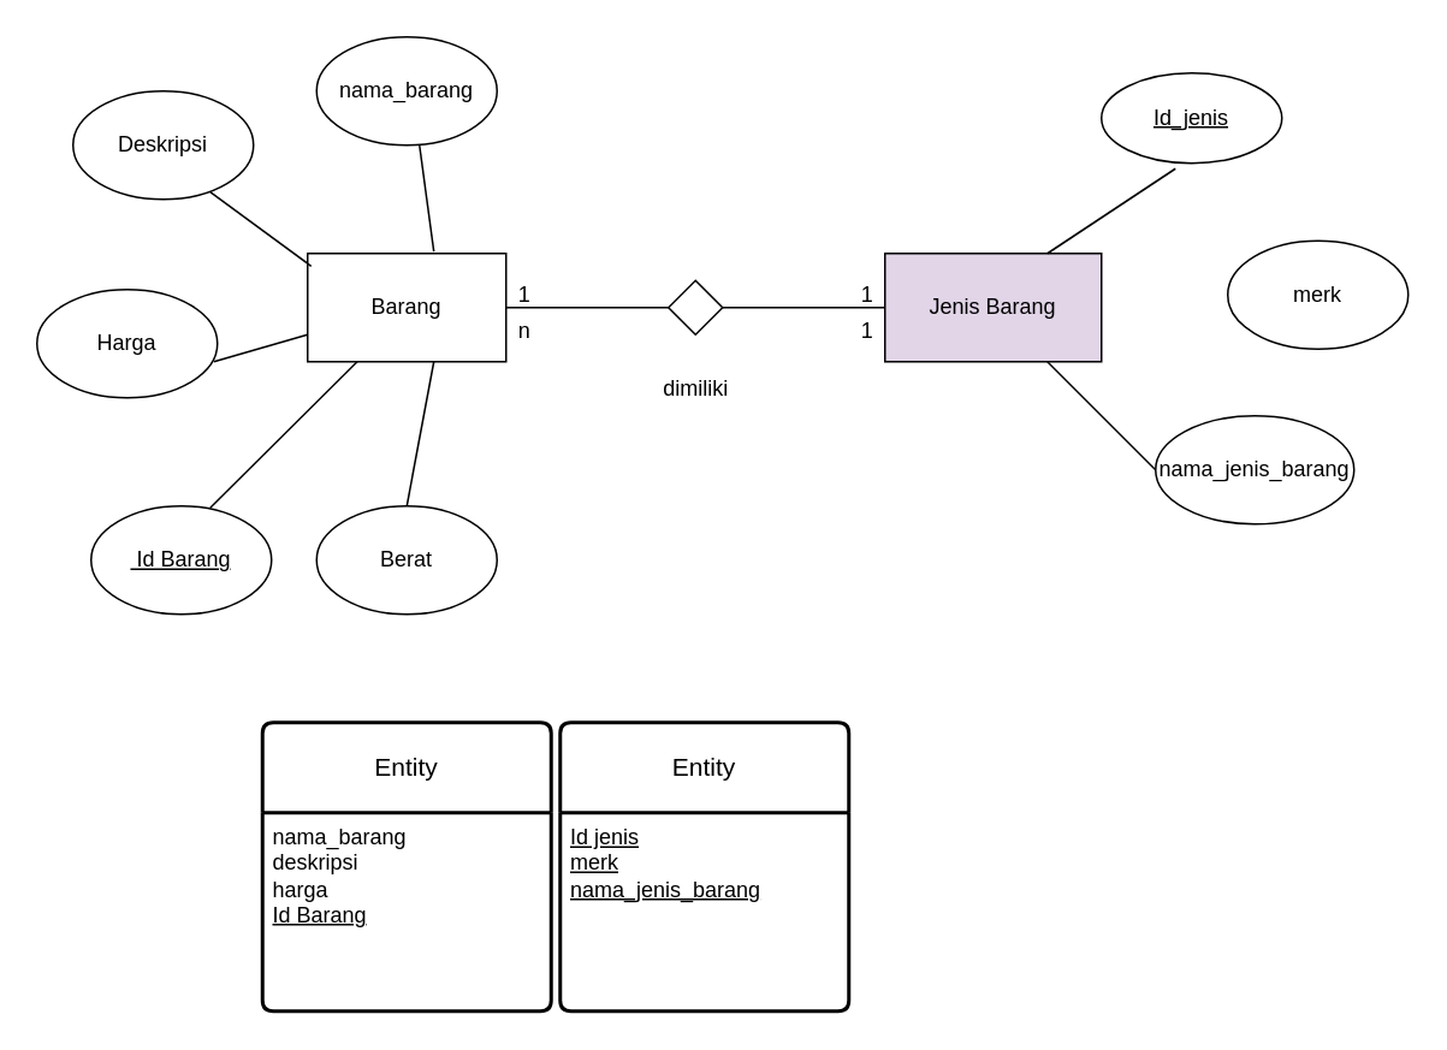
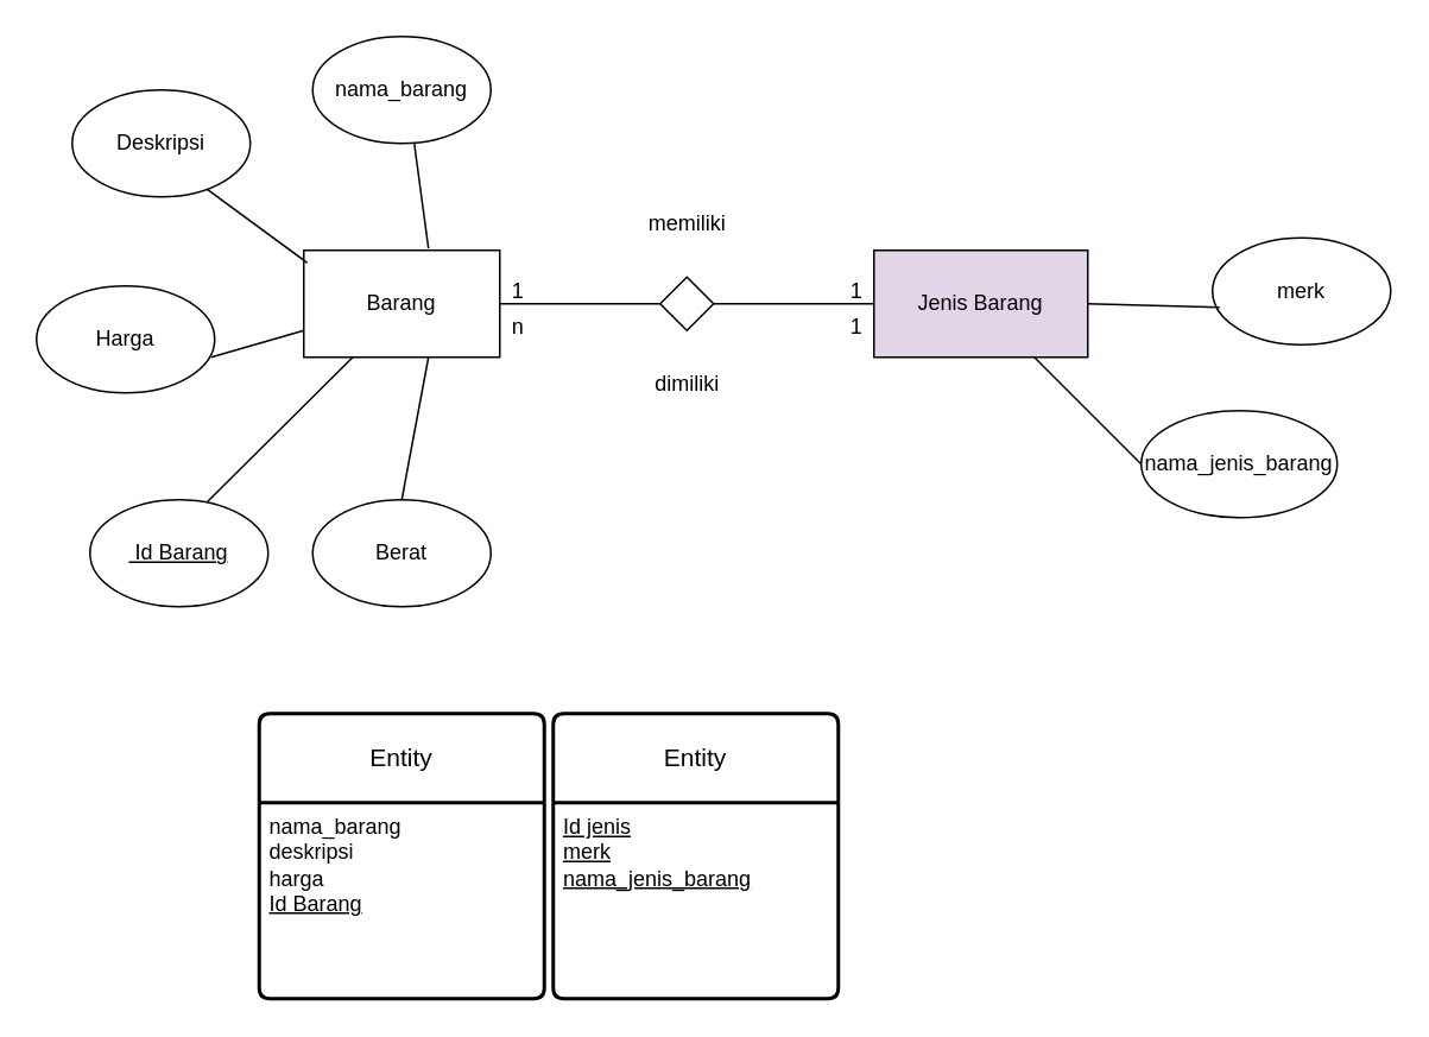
  <mxCell id="0" />
  <mxCell id="1" parent="0" />
  <mxCell id="2" value="Barang" style="whiteSpace=wrap;html=1;align=center;" parent="1" vertex="1"><mxGeometry x="170" y="140" width="110" height="60" as="geometry" /></mxCell>
  <mxCell id="3" value="Jenis Barang" style="whiteSpace=wrap;html=1;align=center;fillColor=#e1d5e7;" parent="1" vertex="1"><mxGeometry x="490" y="140" width="120" height="60" as="geometry" /></mxCell>
  <mxCell id="4" value="nama_barang" style="ellipse;whiteSpace=wrap;html=1;" parent="1" vertex="1"><mxGeometry x="175" y="20" width="100" height="60" as="geometry" /></mxCell>
  <mxCell id="5" value="Deskripsi" style="ellipse;whiteSpace=wrap;html=1;" parent="1" vertex="1"><mxGeometry x="40" y="50" width="100" height="60" as="geometry" /></mxCell>
  <mxCell id="6" value="Harga" style="ellipse;whiteSpace=wrap;html=1;" parent="1" vertex="1"><mxGeometry x="20" y="160" width="100" height="60" as="geometry" /></mxCell>
  <mxCell id="7" value="Berat" style="ellipse;whiteSpace=wrap;html=1;" parent="1" vertex="1"><mxGeometry x="175" y="280" width="100" height="60" as="geometry" /></mxCell>
  <mxCell id="8" value="" style="endArrow=none;html=1;rounded=0;exitX=1;exitY=0.5;exitDx=0;exitDy=0;" parent="1" source="2" edge="1"><mxGeometry width="50" height="50" relative="1" as="geometry"><mxPoint x="410" y="210" as="sourcePoint" /><mxPoint x="370" y="170" as="targetPoint" /></mxGeometry></mxCell>
  <mxCell id="9" value="" style="rhombus;whiteSpace=wrap;html=1;" parent="1" vertex="1"><mxGeometry x="370" y="155" width="30" height="30" as="geometry" /></mxCell>
  <mxCell id="10" value="" style="endArrow=none;html=1;rounded=0;entryX=0;entryY=0.5;entryDx=0;entryDy=0;" parent="1" target="3" edge="1"><mxGeometry width="50" height="50" relative="1" as="geometry"><mxPoint x="400" y="170" as="sourcePoint" /><mxPoint x="450" y="120" as="targetPoint" /></mxGeometry></mxCell>
  <mxCell id="11" value="" style="endArrow=none;html=1;rounded=0;exitX=0.57;exitY=1;exitDx=0;exitDy=0;exitPerimeter=0;entryX=0.636;entryY=-0.017;entryDx=0;entryDy=0;entryPerimeter=0;" parent="1" source="4" target="2" edge="1"><mxGeometry width="50" height="50" relative="1" as="geometry"><mxPoint x="290" y="130" as="sourcePoint" /><mxPoint x="340" y="80" as="targetPoint" /></mxGeometry></mxCell>
  <mxCell id="12" value="" style="endArrow=none;html=1;rounded=0;exitX=0.76;exitY=0.933;exitDx=0;exitDy=0;exitPerimeter=0;entryX=0.018;entryY=0.117;entryDx=0;entryDy=0;entryPerimeter=0;" parent="1" source="5" target="2" edge="1"><mxGeometry width="50" height="50" relative="1" as="geometry"><mxPoint x="410" y="210" as="sourcePoint" /><mxPoint x="460" y="160" as="targetPoint" /></mxGeometry></mxCell>
  <mxCell id="13" value="" style="endArrow=none;html=1;rounded=0;entryX=0.98;entryY=0.667;entryDx=0;entryDy=0;entryPerimeter=0;exitX=0;exitY=0.75;exitDx=0;exitDy=0;" parent="1" source="2" target="6" edge="1"><mxGeometry width="50" height="50" relative="1" as="geometry"><mxPoint x="80" y="260" as="sourcePoint" /><mxPoint x="130" y="210" as="targetPoint" /></mxGeometry></mxCell>
  <mxCell id="14" value="" style="endArrow=none;html=1;rounded=0;exitX=0.66;exitY=0.017;exitDx=0;exitDy=0;exitPerimeter=0;entryX=0.25;entryY=1;entryDx=0;entryDy=0;" parent="1" source="18" target="2" edge="1"><mxGeometry width="50" height="50" relative="1" as="geometry"><mxPoint x="126" y="273" as="sourcePoint" /><mxPoint x="460" y="160" as="targetPoint" /></mxGeometry></mxCell>
  <mxCell id="15" value="" style="endArrow=none;html=1;rounded=0;exitX=0.5;exitY=0;exitDx=0;exitDy=0;entryX=0.636;entryY=1;entryDx=0;entryDy=0;entryPerimeter=0;" parent="1" source="7" target="2" edge="1"><mxGeometry width="50" height="50" relative="1" as="geometry"><mxPoint x="320" y="270" as="sourcePoint" /><mxPoint x="370" y="220" as="targetPoint" /></mxGeometry></mxCell>
+ <mxCell id="16" value="memiliki" style="text;html=1;align=center;verticalAlign=middle;resizable=0;points=[];autosize=1;strokeColor=none;fillColor=none;" parent="1" vertex="1"><mxGeometry x="350" y="110" width="70" height="30" as="geometry" /></mxCell>
  <mxCell id="17" value="dimiliki" style="text;html=1;align=center;verticalAlign=middle;resizable=0;points=[];autosize=1;strokeColor=none;fillColor=none;" parent="1" vertex="1"><mxGeometry x="355" y="200" width="60" height="30" as="geometry" /></mxCell>
  <mxCell id="18" value="&amp;nbsp;Id Barang" style="ellipse;whiteSpace=wrap;html=1;align=center;fontStyle=4;" parent="1" vertex="1"><mxGeometry x="50" y="280" width="100" height="60" as="geometry" /></mxCell>
  <mxCell id="19" value="1" style="text;html=1;align=center;verticalAlign=middle;resizable=0;points=[];autosize=1;strokeColor=none;fillColor=none;" vertex="1" parent="1"><mxGeometry x="275" y="148" width="30" height="30" as="geometry" /></mxCell>
  <mxCell id="20" value="n" style="text;html=1;align=center;verticalAlign=middle;resizable=0;points=[];autosize=1;strokeColor=none;fillColor=none;" vertex="1" parent="1"><mxGeometry x="275" y="168" width="30" height="30" as="geometry" /></mxCell>
  <mxCell id="21" value="1" style="text;html=1;align=center;verticalAlign=middle;resizable=0;points=[];autosize=1;strokeColor=none;fillColor=none;" vertex="1" parent="1"><mxGeometry x="465" y="148" width="30" height="30" as="geometry" /></mxCell>
  <mxCell id="22" value="1" style="text;html=1;align=center;verticalAlign=middle;resizable=0;points=[];autosize=1;strokeColor=none;fillColor=none;" vertex="1" parent="1"><mxGeometry x="465" y="168" width="30" height="30" as="geometry" /></mxCell>
  <mxCell id="23" value="merk" style="ellipse;whiteSpace=wrap;html=1;" vertex="1" parent="1"><mxGeometry x="680" y="133" width="100" height="60" as="geometry" /></mxCell>
  <mxCell id="24" value="nama_jenis_barang" style="ellipse;whiteSpace=wrap;html=1;" vertex="1" parent="1"><mxGeometry x="640" y="230" width="110" height="60" as="geometry" /></mxCell>
- <mxCell id="25" value="Id_jenis" style="ellipse;whiteSpace=wrap;html=1;align=center;fontStyle=4;" vertex="1" parent="1"><mxGeometry x="610" y="40" width="100" height="50" as="geometry" /></mxCell>
- <mxCell id="26" value="" style="endArrow=none;html=1;rounded=0;entryX=0.41;entryY=1.06;entryDx=0;entryDy=0;entryPerimeter=0;exitX=0.75;exitY=0;exitDx=0;exitDy=0;" edge="1" parent="1" source="3" target="25"><mxGeometry width="50" height="50" relative="1" as="geometry"><mxPoint x="510" y="320" as="sourcePoint" /><mxPoint x="560" y="270" as="targetPoint" /></mxGeometry></mxCell>
+ <mxCell id="27" value="" style="endArrow=none;html=1;rounded=0;exitX=1;exitY=0.5;exitDx=0;exitDy=0;entryX=0.04;entryY=0.65;entryDx=0;entryDy=0;entryPerimeter=0;" edge="1" parent="1" source="3" target="23"><mxGeometry width="50" height="50" relative="1" as="geometry"><mxPoint x="630" y="220" as="sourcePoint" /><mxPoint x="680" y="170" as="targetPoint" /></mxGeometry></mxCell>
  <mxCell id="28" value="" style="endArrow=none;html=1;rounded=0;entryX=0;entryY=0.5;entryDx=0;entryDy=0;exitX=0.75;exitY=1;exitDx=0;exitDy=0;" edge="1" parent="1" source="3" target="24"><mxGeometry width="50" height="50" relative="1" as="geometry"><mxPoint x="560" y="360" as="sourcePoint" /><mxPoint x="610" y="310" as="targetPoint" /></mxGeometry></mxCell>
  <mxCell id="29" value="Entity" style="swimlane;childLayout=stackLayout;horizontal=1;startSize=50;horizontalStack=0;rounded=1;fontSize=14;fontStyle=0;strokeWidth=2;resizeParent=0;resizeLast=1;shadow=0;dashed=0;align=center;arcSize=4;whiteSpace=wrap;html=1;" vertex="1" parent="1"><mxGeometry x="145" y="400" width="160" height="160" as="geometry" /></mxCell>
  <mxCell id="30" value="nama_barang&lt;div&gt;deskripsi&lt;/div&gt;&lt;div&gt;harga&lt;/div&gt;&lt;div&gt;&lt;u&gt;Id Barang&lt;/u&gt;&lt;/div&gt;" style="align=left;strokeColor=none;fillColor=none;spacingLeft=4;fontSize=12;verticalAlign=top;resizable=0;rotatable=0;part=1;html=1;" vertex="1" parent="29"><mxGeometry y="50" width="160" height="110" as="geometry" /></mxCell>
  <mxCell id="31" value="Entity" style="swimlane;childLayout=stackLayout;horizontal=1;startSize=50;horizontalStack=0;rounded=1;fontSize=14;fontStyle=0;strokeWidth=2;resizeParent=0;resizeLast=1;shadow=0;dashed=0;align=center;arcSize=4;whiteSpace=wrap;html=1;" vertex="1" parent="1"><mxGeometry x="310" y="400" width="160" height="160" as="geometry" /></mxCell>
  <mxCell id="32" value="&lt;u&gt;Id jenis&lt;/u&gt;&lt;div&gt;&lt;u&gt;merk&lt;/u&gt;&lt;/div&gt;&lt;div&gt;&lt;u&gt;nama_jenis_barang&lt;/u&gt;&lt;/div&gt;" style="align=left;strokeColor=none;fillColor=none;spacingLeft=4;fontSize=12;verticalAlign=top;resizable=0;rotatable=0;part=1;html=1;" vertex="1" parent="31"><mxGeometry y="50" width="160" height="110" as="geometry" /></mxCell>
